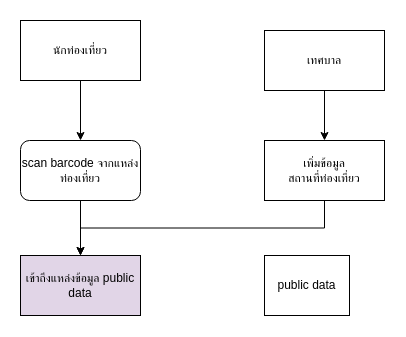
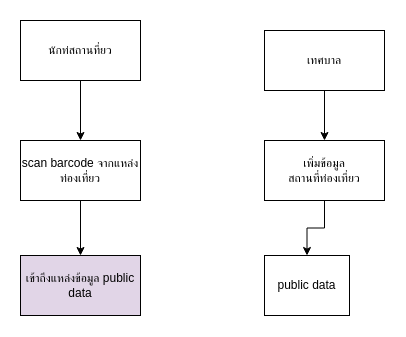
  <mxCell id="0" />
  <mxCell id="1" parent="0" />
  <mxCell id="2" style="edgeStyle=orthogonalEdgeStyle;rounded=0;orthogonalLoop=1;jettySize=auto;html=1;exitX=0.5;exitY=1;exitDx=0;exitDy=0;entryX=0.5;entryY=0;entryDx=0;entryDy=0;" edge="1" parent="1" source="3" target="5"><mxGeometry relative="1" as="geometry" /></mxCell>
  <mxCell id="3" value="เทศบาล" style="rounded=0;whiteSpace=wrap;html=1;" vertex="1" parent="1"><mxGeometry x="264" y="30" width="120" height="60" as="geometry" /></mxCell>
- <mxCell id="4" style="edgeStyle=orthogonalEdgeStyle;rounded=0;orthogonalLoop=1;jettySize=auto;html=1;exitX=0.5;exitY=1;exitDx=0;exitDy=0;" edge="1" parent="1" source="5" target="11"><mxGeometry relative="1" as="geometry" /></mxCell>
+ <mxCell id="4" style="edgeStyle=orthogonalEdgeStyle;rounded=0;orthogonalLoop=1;jettySize=auto;html=1;exitX=0.5;exitY=1;exitDx=0;exitDy=0;entryX=0.5;entryY=0;entryDx=0;entryDy=0;" edge="1" parent="1" source="5" target="6"><mxGeometry relative="1" as="geometry" /></mxCell>
  <mxCell id="5" value="เพิ่มข้อมูล&lt;br&gt;สถานที่ท่องเที่ยว" style="rounded=0;whiteSpace=wrap;html=1;" vertex="1" parent="1"><mxGeometry x="264" y="140" width="120" height="60" as="geometry" /></mxCell>
  <mxCell id="6" value="public data" style="rounded=0;whiteSpace=wrap;html=1;" vertex="1" parent="1"><mxGeometry x="264" y="255" width="85" height="60" as="geometry" /></mxCell>
  <mxCell id="7" style="edgeStyle=orthogonalEdgeStyle;rounded=0;orthogonalLoop=1;jettySize=auto;html=1;exitX=0.5;exitY=1;exitDx=0;exitDy=0;entryX=0.5;entryY=0;entryDx=0;entryDy=0;" edge="1" parent="1" source="8" target="10"><mxGeometry relative="1" as="geometry" /></mxCell>
- <mxCell id="8" value="นักท่องเที่ยว" style="rounded=0;whiteSpace=wrap;html=1;" vertex="1" parent="1"><mxGeometry x="20" y="20" width="120" height="60" as="geometry" /></mxCell>
+ <mxCell id="8" value="นักท่สถานที่ยว" style="rounded=0;whiteSpace=wrap;html=1;" vertex="1" parent="1"><mxGeometry x="20" y="20" width="120" height="60" as="geometry" /></mxCell>
  <mxCell id="9" style="edgeStyle=orthogonalEdgeStyle;rounded=0;orthogonalLoop=1;jettySize=auto;html=1;exitX=0.5;exitY=1;exitDx=0;exitDy=0;entryX=0.5;entryY=0;entryDx=0;entryDy=0;" edge="1" parent="1" source="10" target="11"><mxGeometry relative="1" as="geometry" /></mxCell>
- <mxCell id="10" value="scan barcode จากแหล่งท่องเที่ยว" style="whiteSpace=wrap;html=1;rounded=1;" vertex="1" parent="1"><mxGeometry x="20" y="140" width="120" height="60" as="geometry" /></mxCell>
+ <mxCell id="10" value="scan barcode จากแหล่งท่องเที่ยว" style="rounded=0;whiteSpace=wrap;html=1;" vertex="1" parent="1"><mxGeometry x="20" y="140" width="120" height="60" as="geometry" /></mxCell>
  <mxCell id="11" value="เข้าถึงแหล่งข้อมูล public data" style="rounded=0;whiteSpace=wrap;html=1;fillColor=#e1d5e7;" vertex="1" parent="1"><mxGeometry x="20" y="255" width="120" height="60" as="geometry" /></mxCell>
